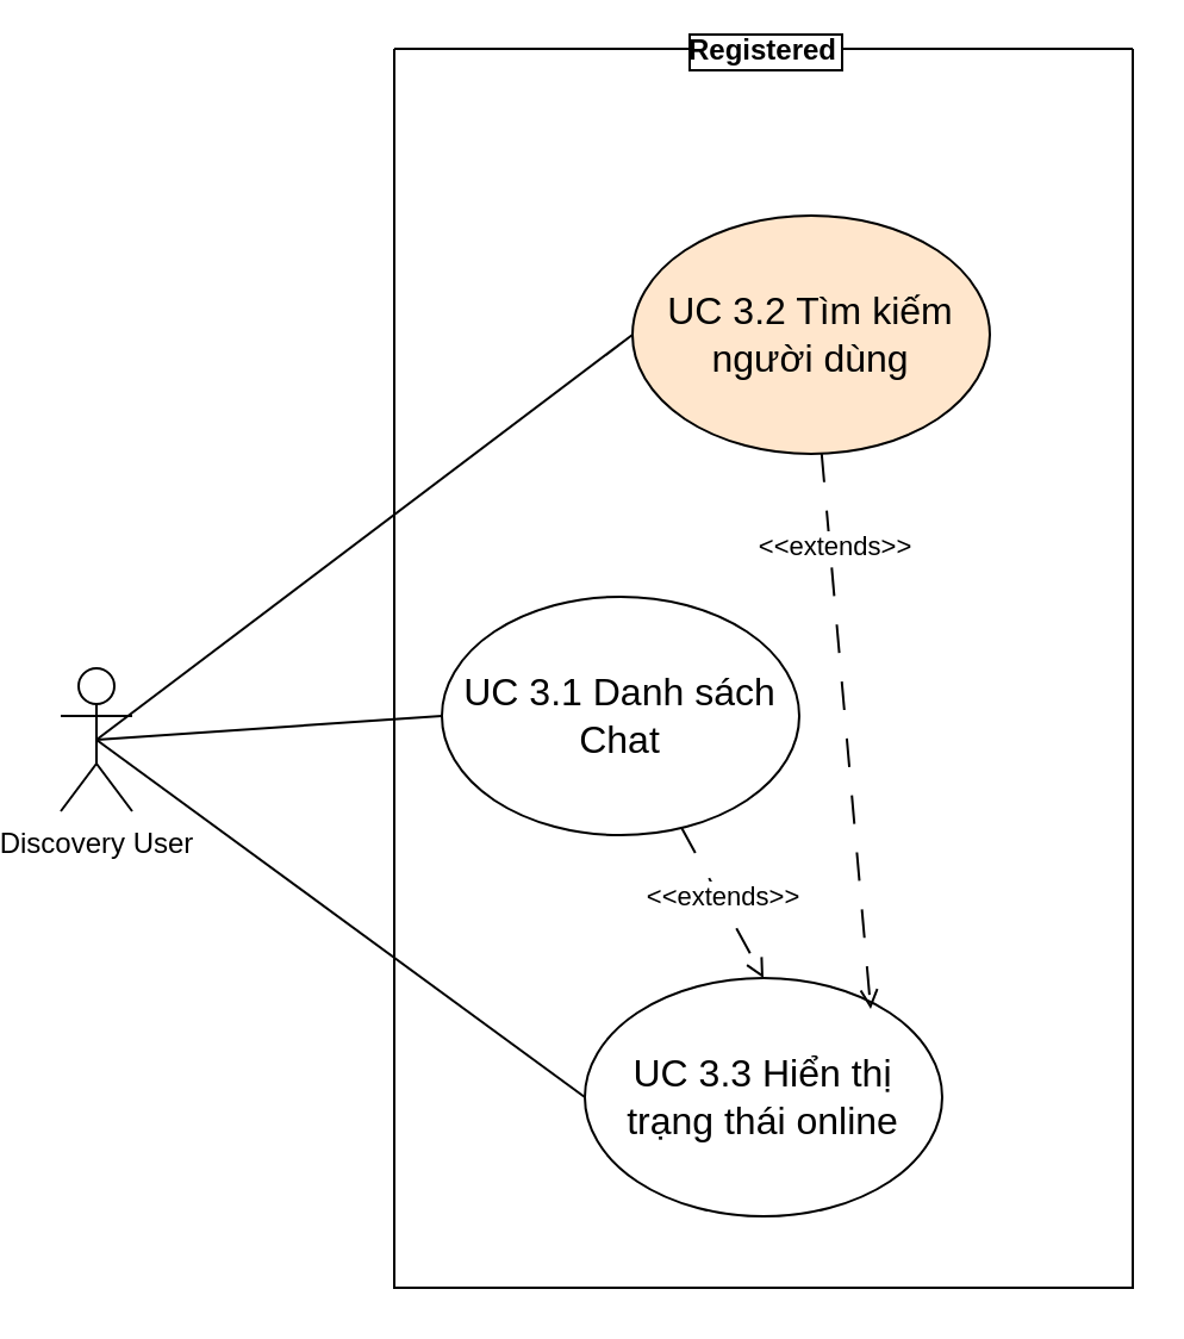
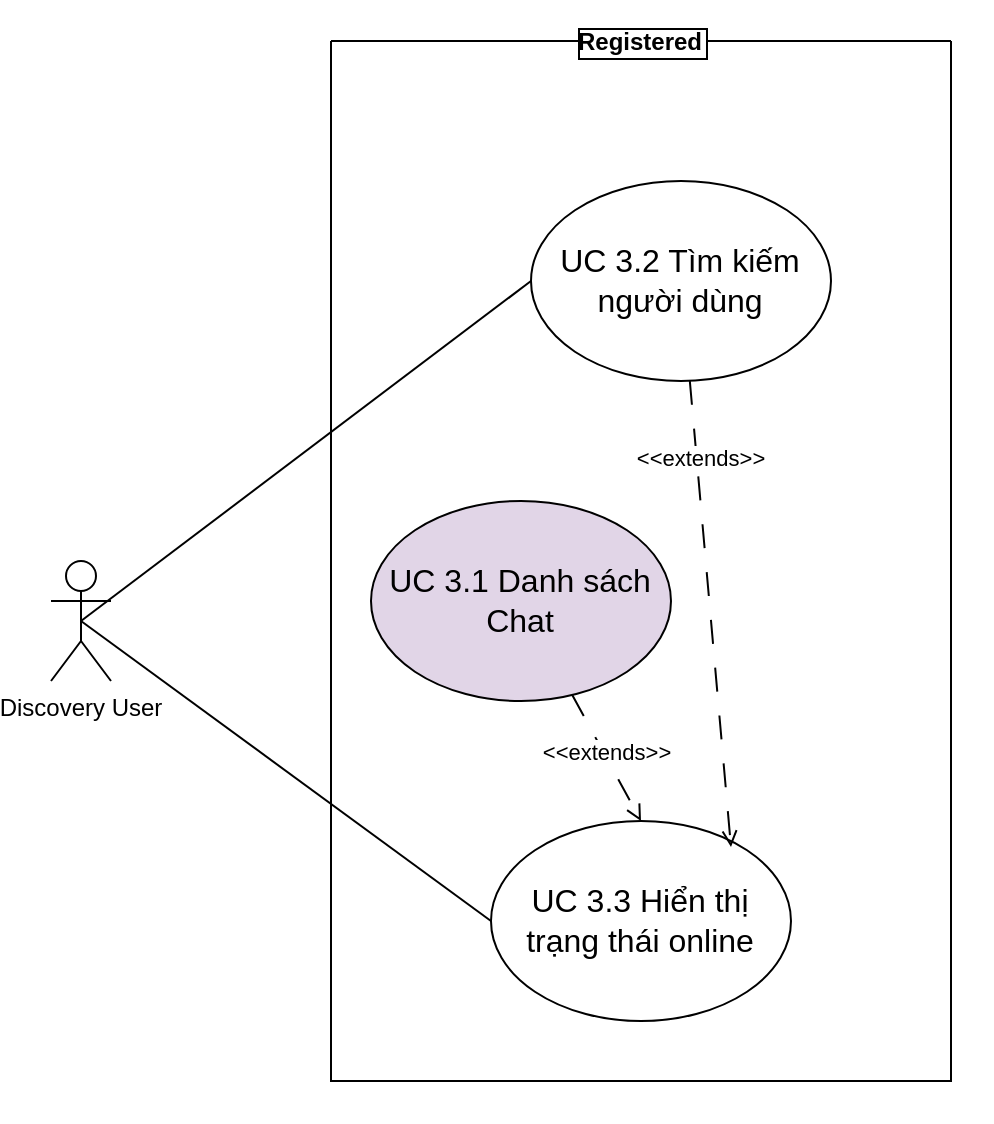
  <mxCell id="0" />
  <mxCell id="1" parent="0" />
  <mxCell id="2" style="rounded=0;orthogonalLoop=1;jettySize=auto;html=1;exitX=0.5;exitY=0.5;exitDx=0;exitDy=0;exitPerimeter=0;entryX=0;entryY=0.5;entryDx=0;entryDy=0;endArrow=none;startFill=0;" edge="1" parent="1" source="5" target="7"><mxGeometry relative="1" as="geometry" /></mxCell>
- <mxCell id="3" style="rounded=0;orthogonalLoop=1;jettySize=auto;html=1;exitX=0.5;exitY=0.5;exitDx=0;exitDy=0;exitPerimeter=0;entryX=0;entryY=0.5;entryDx=0;entryDy=0;endArrow=none;startFill=0;" edge="1" parent="1" source="5" target="10"><mxGeometry relative="1" as="geometry" /></mxCell>
  <mxCell id="4" style="rounded=0;orthogonalLoop=1;jettySize=auto;html=1;exitX=0.5;exitY=0.5;exitDx=0;exitDy=0;exitPerimeter=0;entryX=0;entryY=0.5;entryDx=0;entryDy=0;endArrow=none;startFill=0;" edge="1" parent="1" source="5" target="11"><mxGeometry relative="1" as="geometry" /></mxCell>
  <mxCell id="5" value="Discovery User" style="shape=umlActor;verticalLabelPosition=bottom;verticalAlign=top;html=1;outlineConnect=0;" vertex="1" parent="1"><mxGeometry x="20" y="280" width="30" height="60" as="geometry" /></mxCell>
  <mxCell id="6" value="Registered" style="swimlane;startSize=0;labelBackgroundColor=default;labelBorderColor=default;" vertex="1" parent="1"><mxGeometry x="160" y="20" width="310" height="520" as="geometry" /></mxCell>
- <mxCell id="7" value="&lt;font size=&quot;3&quot;&gt;UC 3.2 Tìm kiếm người dùng&lt;/font&gt;" style="ellipse;whiteSpace=wrap;html=1;fillColor=#ffe6cc;" vertex="1" parent="6"><mxGeometry x="100" y="70" width="150" height="100" as="geometry" /></mxCell>
+ <mxCell id="7" value="&lt;font size=&quot;3&quot;&gt;UC 3.2 Tìm kiếm người dùng&lt;/font&gt;" style="ellipse;whiteSpace=wrap;html=1;" vertex="1" parent="6"><mxGeometry x="100" y="70" width="150" height="100" as="geometry" /></mxCell>
  <mxCell id="8" style="rounded=0;orthogonalLoop=1;jettySize=auto;html=1;entryX=0.5;entryY=0;entryDx=0;entryDy=0;endArrow=open;endFill=0;dashed=1;dashPattern=12 12;" edge="1" parent="6" source="10" target="11"><mxGeometry relative="1" as="geometry" /></mxCell>
  <mxCell id="9" value="&amp;lt;&amp;lt;extends&amp;gt;&amp;gt;" style="edgeLabel;html=1;align=center;verticalAlign=middle;resizable=0;points=[];" vertex="1" connectable="0" parent="8"><mxGeometry x="-0.086" y="1" relative="1" as="geometry"><mxPoint as="offset" /></mxGeometry></mxCell>
- <mxCell id="10" value="&lt;font size=&quot;3&quot;&gt;UC 3.1 Danh sách Chat&lt;/font&gt;" style="ellipse;whiteSpace=wrap;html=1;" vertex="1" parent="6"><mxGeometry x="20" y="230" width="150" height="100" as="geometry" /></mxCell>
+ <mxCell id="10" value="&lt;font size=&quot;3&quot;&gt;UC 3.1 Danh sách Chat&lt;/font&gt;" style="ellipse;whiteSpace=wrap;html=1;fillColor=#e1d5e7;" vertex="1" parent="6"><mxGeometry x="20" y="230" width="150" height="100" as="geometry" /></mxCell>
  <mxCell id="11" value="&lt;font size=&quot;3&quot;&gt;UC 3.3 Hiển thị trạng thái online&lt;/font&gt;" style="ellipse;whiteSpace=wrap;html=1;" vertex="1" parent="6"><mxGeometry x="80" y="390" width="150" height="100" as="geometry" /></mxCell>
  <mxCell id="12" style="rounded=0;orthogonalLoop=1;jettySize=auto;html=1;entryX=0.8;entryY=0.13;entryDx=0;entryDy=0;entryPerimeter=0;dashed=1;dashPattern=12 12;endArrow=open;endFill=0;" edge="1" parent="6" source="7" target="11"><mxGeometry relative="1" as="geometry" /></mxCell>
  <mxCell id="13" value="&amp;lt;&amp;lt;extends&amp;gt;&amp;gt;" style="edgeLabel;html=1;align=center;verticalAlign=middle;resizable=0;points=[];" vertex="1" connectable="0" parent="12"><mxGeometry x="-0.666" y="2" relative="1" as="geometry"><mxPoint as="offset" /></mxGeometry></mxCell>
